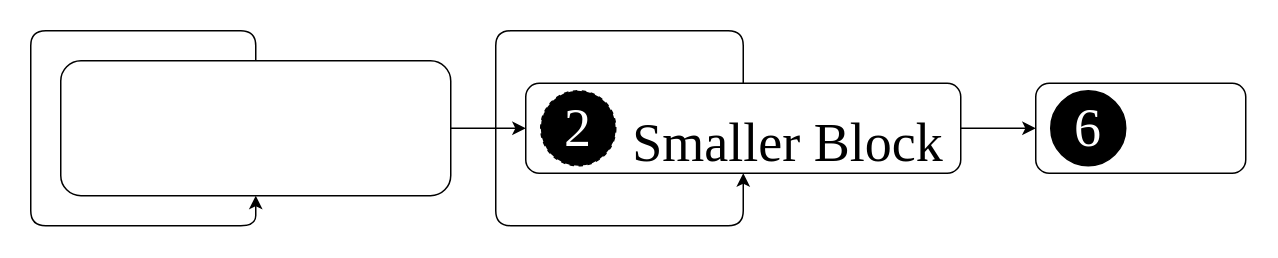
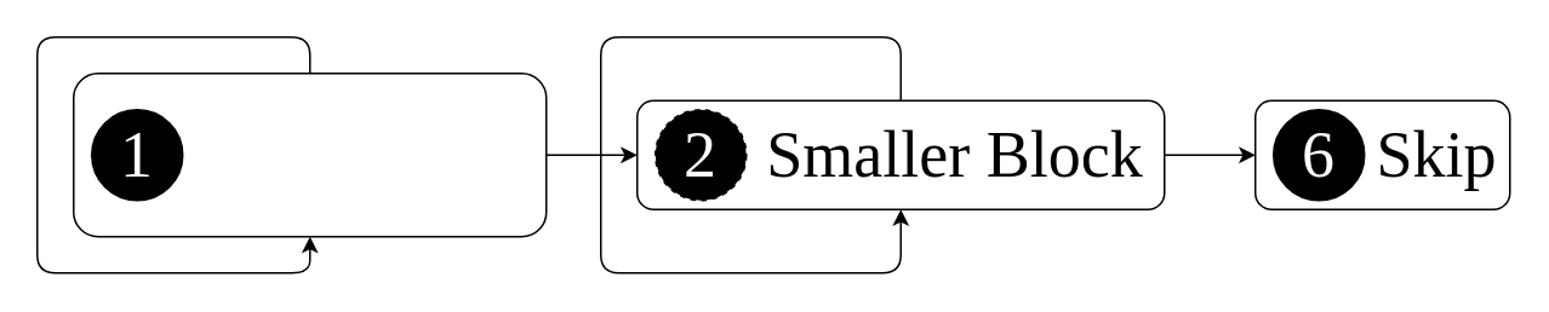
  <mxCell id="0" />
  <mxCell id="1" parent="0" />
+ <mxCell id="2" value="&lt;font style=&quot;font-size: 36px; color: rgb(255, 255, 255);&quot; face=&quot;Times New Roman&quot;&gt;1&lt;/font&gt;" style="ellipse;whiteSpace=wrap;html=1;aspect=fixed;fillColor=#000000;" vertex="1" parent="1"><mxGeometry x="50" y="60" width="50" height="50" as="geometry" /></mxCell>
  <mxCell id="3" value="&lt;font style=&quot;font-size: 36px; color: rgb(255, 255, 255);&quot; face=&quot;Times New Roman&quot;&gt;2&lt;/font&gt;" style="ellipse;whiteSpace=wrap;html=1;aspect=fixed;fillColor=#000000;dashed=1;" vertex="1" parent="1"><mxGeometry x="360" y="60" width="50" height="50" as="geometry" /></mxCell>
- <mxCell id="4" value="&lt;font style=&quot;font-size: 36px;&quot; face=&quot;Times New Roman&quot;&gt;Smaller Block&lt;/font&gt;" style="text;html=1;align=center;verticalAlign=middle;whiteSpace=wrap;rounded=0;" vertex="1" parent="1"><mxGeometry x="420" y="80" width="210" height="30" as="geometry" /></mxCell>
+ <mxCell id="4" value="&lt;font style=&quot;font-size: 36px;&quot; face=&quot;Times New Roman&quot;&gt;Smaller Block&lt;/font&gt;" style="text;html=1;align=center;verticalAlign=middle;whiteSpace=wrap;rounded=0;" vertex="1" parent="1"><mxGeometry x="420" y="70" width="210" height="30" as="geometry" /></mxCell>
  <mxCell id="5" value="&lt;font style=&quot;font-size: 36px; color: rgb(255, 255, 255);&quot; face=&quot;Times New Roman&quot;&gt;6&lt;/font&gt;" style="ellipse;whiteSpace=wrap;html=1;aspect=fixed;fillColor=#000000;" vertex="1" parent="1"><mxGeometry x="700" y="60" width="50" height="50" as="geometry" /></mxCell>
+ <mxCell id="6" value="&lt;font style=&quot;font-size: 36px;&quot; face=&quot;Times New Roman&quot;&gt;Skip&lt;/font&gt;" style="text;html=1;align=center;verticalAlign=middle;whiteSpace=wrap;rounded=0;" vertex="1" parent="1"><mxGeometry x="760" y="70" width="60" height="30" as="geometry" /></mxCell>
  <mxCell id="7" style="edgeStyle=orthogonalEdgeStyle;curved=1;rounded=0;orthogonalLoop=1;jettySize=auto;html=1;exitX=1;exitY=0.5;exitDx=0;exitDy=0;entryX=0;entryY=0.5;entryDx=0;entryDy=0;strokeWidth=1;" edge="1" parent="1" source="8" target="10"><mxGeometry relative="1" as="geometry" /></mxCell>
  <mxCell id="8" value="" style="rounded=1;whiteSpace=wrap;html=1;fillColor=none;" vertex="1" parent="1"><mxGeometry x="40" y="40" width="260" height="90" as="geometry" /></mxCell>
  <mxCell id="9" style="edgeStyle=orthogonalEdgeStyle;curved=1;rounded=0;orthogonalLoop=1;jettySize=auto;html=1;exitX=1;exitY=0.5;exitDx=0;exitDy=0;entryX=0;entryY=0.5;entryDx=0;entryDy=0;strokeWidth=1;" edge="1" parent="1" source="10" target="11"><mxGeometry relative="1" as="geometry" /></mxCell>
  <mxCell id="10" value="" style="rounded=1;whiteSpace=wrap;html=1;fillColor=none;" vertex="1" parent="1"><mxGeometry x="350" y="55" width="290" height="60" as="geometry" /></mxCell>
  <mxCell id="11" value="" style="rounded=1;whiteSpace=wrap;html=1;fillColor=none;" vertex="1" parent="1"><mxGeometry x="690" y="55" width="140" height="60" as="geometry" /></mxCell>
  <mxCell id="12" style="edgeStyle=orthogonalEdgeStyle;rounded=1;orthogonalLoop=1;jettySize=auto;html=1;exitX=0.5;exitY=0;exitDx=0;exitDy=0;entryX=0.5;entryY=1;entryDx=0;entryDy=0;curved=0;" edge="1" parent="1" source="8" target="8"><mxGeometry relative="1" as="geometry"><Array as="points"><mxPoint x="170" y="20" /><mxPoint x="20" y="20" /><mxPoint x="20" y="150" /><mxPoint x="170" y="150" /></Array></mxGeometry></mxCell>
  <mxCell id="13" style="edgeStyle=orthogonalEdgeStyle;rounded=1;orthogonalLoop=1;jettySize=auto;html=1;exitX=0.5;exitY=0;exitDx=0;exitDy=0;entryX=0.5;entryY=1;entryDx=0;entryDy=0;curved=0;" edge="1" parent="1" source="10" target="10"><mxGeometry relative="1" as="geometry"><Array as="points"><mxPoint x="495" y="20" /><mxPoint x="330" y="20" /><mxPoint x="330" y="150" /><mxPoint x="495" y="150" /></Array></mxGeometry></mxCell>
